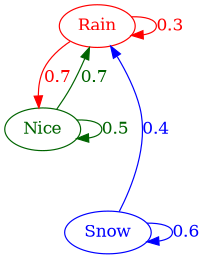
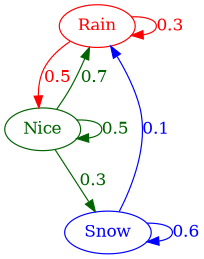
  digraph {
    edge [color=darkgreen fontcolor=darkgreen]
    n1 [color=red fontcolor=red label=Rain]
    n2 [color=darkgreen fontcolor=darkgreen label=Nice]
    n3 [color=blue fontcolor=blue label=Snow]
    n1 -> n1 [color=red fontcolor=red label=0.3]
-   n1 -> n2 [color=red fontcolor=red label=0.7]
+   n1 -> n2 [color=red fontcolor=red label=0.5]
    n2 -> n1 [label=0.7]
    n2 -> n2 [label=0.5]
-   n3 -> n1 [color=blue fontcolor=blue label=0.4]
+   n2 -> n3 [label=0.3]
+   n3 -> n1 [color=blue fontcolor=blue label=0.1]
    n3 -> n3 [color=blue fontcolor=blue label=0.6]
  }
